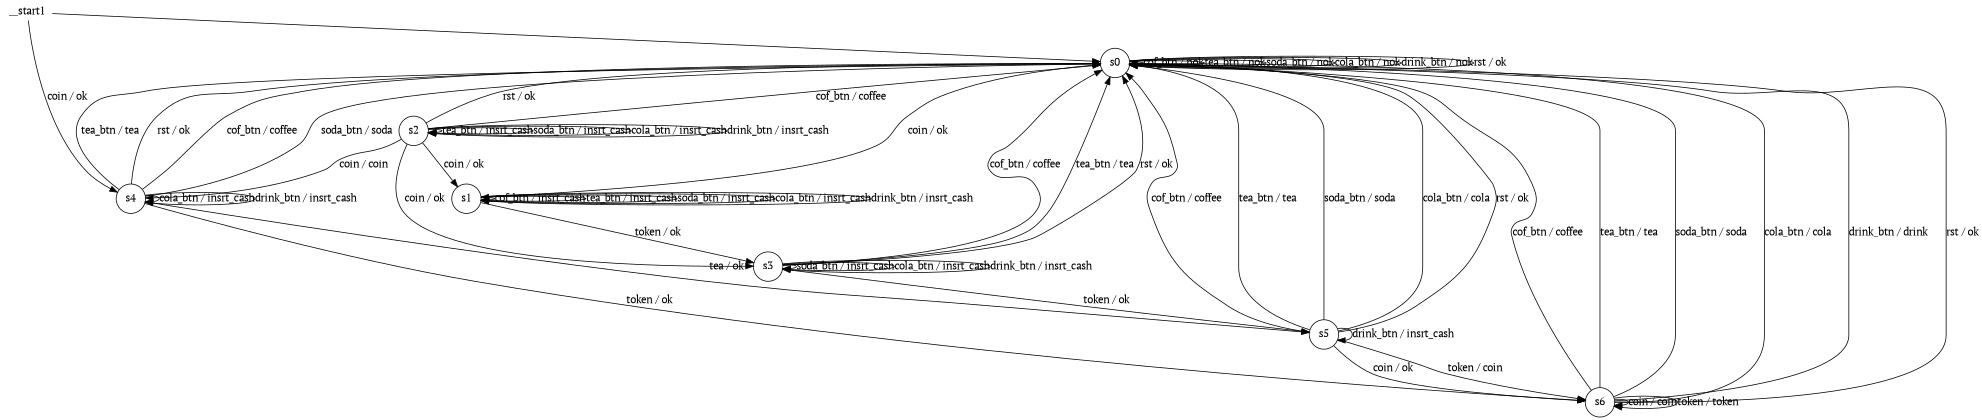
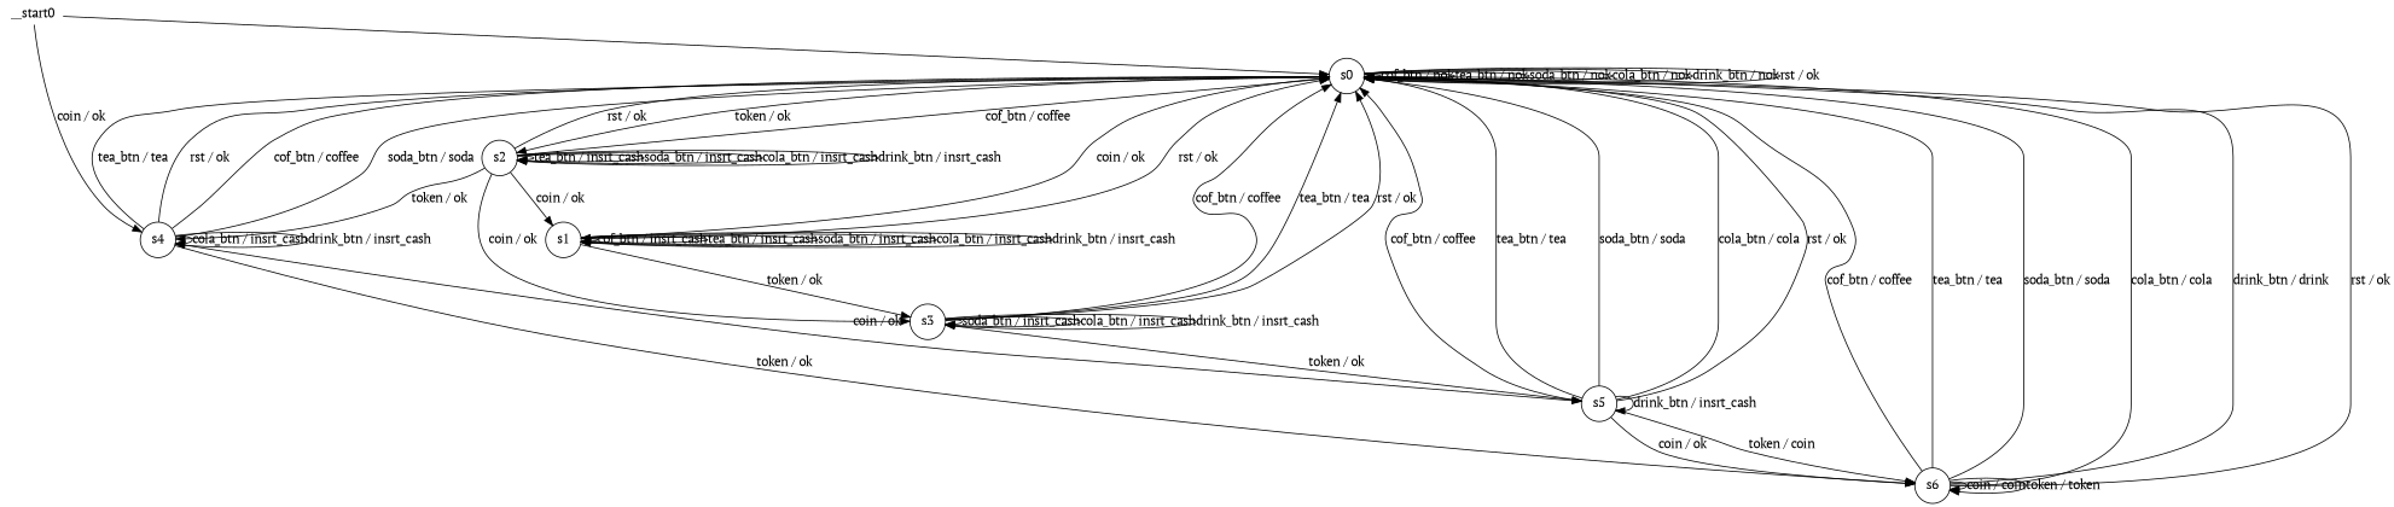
  digraph {
    fontname="PT Serif"
    node [fontname="PT Serif" shape=circle]
    edge [fontname="PT Serif"]
    n1 [label=s0]
    n2 [label=s1]
    n3 [label=s2]
    n4 [label=s3]
    n5 [label=s4]
    n6 [label=s5]
    n7 [label=s6]
-   __start0 [height=0 shape=none width=0 label=__start1]
+   __start0 [height=0 shape=none width=0]
    n1 -> n1 [label="cof_btn / nok"]
    n1 -> n1 [label="tea_btn / nok"]
    n1 -> n1 [label="soda_btn / nok"]
    n1 -> n1 [label="cola_btn / nok"]
    n1 -> n1 [label="drink_btn / nok"]
    n1 -> n1 [label="rst / ok"]
    n1 -> n2 [label="coin / ok"]
+   n1 -> n3 [label="token / ok"]
+   n2 -> n1 [label="rst / ok"]
    n2 -> n2 [label="cof_btn / insrt_cash"]
    n2 -> n2 [label="tea_btn / insrt_cash"]
    n2 -> n2 [label="soda_btn / insrt_cash"]
    n2 -> n2 [label="cola_btn / insrt_cash"]
    n2 -> n2 [label="drink_btn / insrt_cash"]
    n2 -> n4 [label="token / ok"]
    n3 -> n1 [label="cof_btn / coffee"]
    n3 -> n1 [label="rst / ok"]
    n3 -> n2 [label="coin / ok"]
    n3 -> n3 [label="tea_btn / insrt_cash"]
    n3 -> n3 [label="soda_btn / insrt_cash"]
    n3 -> n3 [label="cola_btn / insrt_cash"]
    n3 -> n3 [label="drink_btn / insrt_cash"]
    n3 -> n4 [label="coin / ok"]
-   n3 -> n5 [label="coin / coin"]
+   n3 -> n5 [label="token / ok"]
    n4 -> n1 [label="cof_btn / coffee"]
    n4 -> n1 [label="tea_btn / tea"]
    n4 -> n1 [label="rst / ok"]
    n4 -> n4 [label="soda_btn / insrt_cash"]
    n4 -> n4 [label="cola_btn / insrt_cash"]
    n4 -> n4 [label="drink_btn / insrt_cash"]
    n4 -> n6 [label="token / ok"]
    n5 -> n1 [label="cof_btn / coffee"]
    n5 -> n1 [label="tea_btn / tea"]
    n5 -> n1 [label="soda_btn / soda"]
    n5 -> n1 [label="rst / ok"]
    n5 -> n5 [label="cola_btn / insrt_cash"]
    n5 -> n5 [label="drink_btn / insrt_cash"]
-   n5 -> n6 [label="tea / ok"]
+   n5 -> n6 [label="coin / ok"]
    n5 -> n7 [label="token / ok"]
    n6 -> n1 [label="cof_btn / coffee"]
    n6 -> n1 [label="tea_btn / tea"]
    n6 -> n1 [label="soda_btn / soda"]
    n6 -> n1 [label="cola_btn / cola"]
    n6 -> n1 [label="rst / ok"]
    n6 -> n6 [label="drink_btn / insrt_cash"]
    n6 -> n7 [label="coin / ok"]
    n6 -> n7 [label="token / coin"]
    n7 -> n1 [label="cof_btn / coffee"]
    n7 -> n1 [label="tea_btn / tea"]
    n7 -> n1 [label="soda_btn / soda"]
    n7 -> n1 [label="cola_btn / cola"]
    n7 -> n1 [label="drink_btn / drink"]
    n7 -> n1 [label="rst / ok"]
    n7 -> n7 [label="coin / coin"]
    n7 -> n7 [label="token / token"]
    __start0 -> n1
    __start0 -> n5 [label="coin / ok"]
  }
